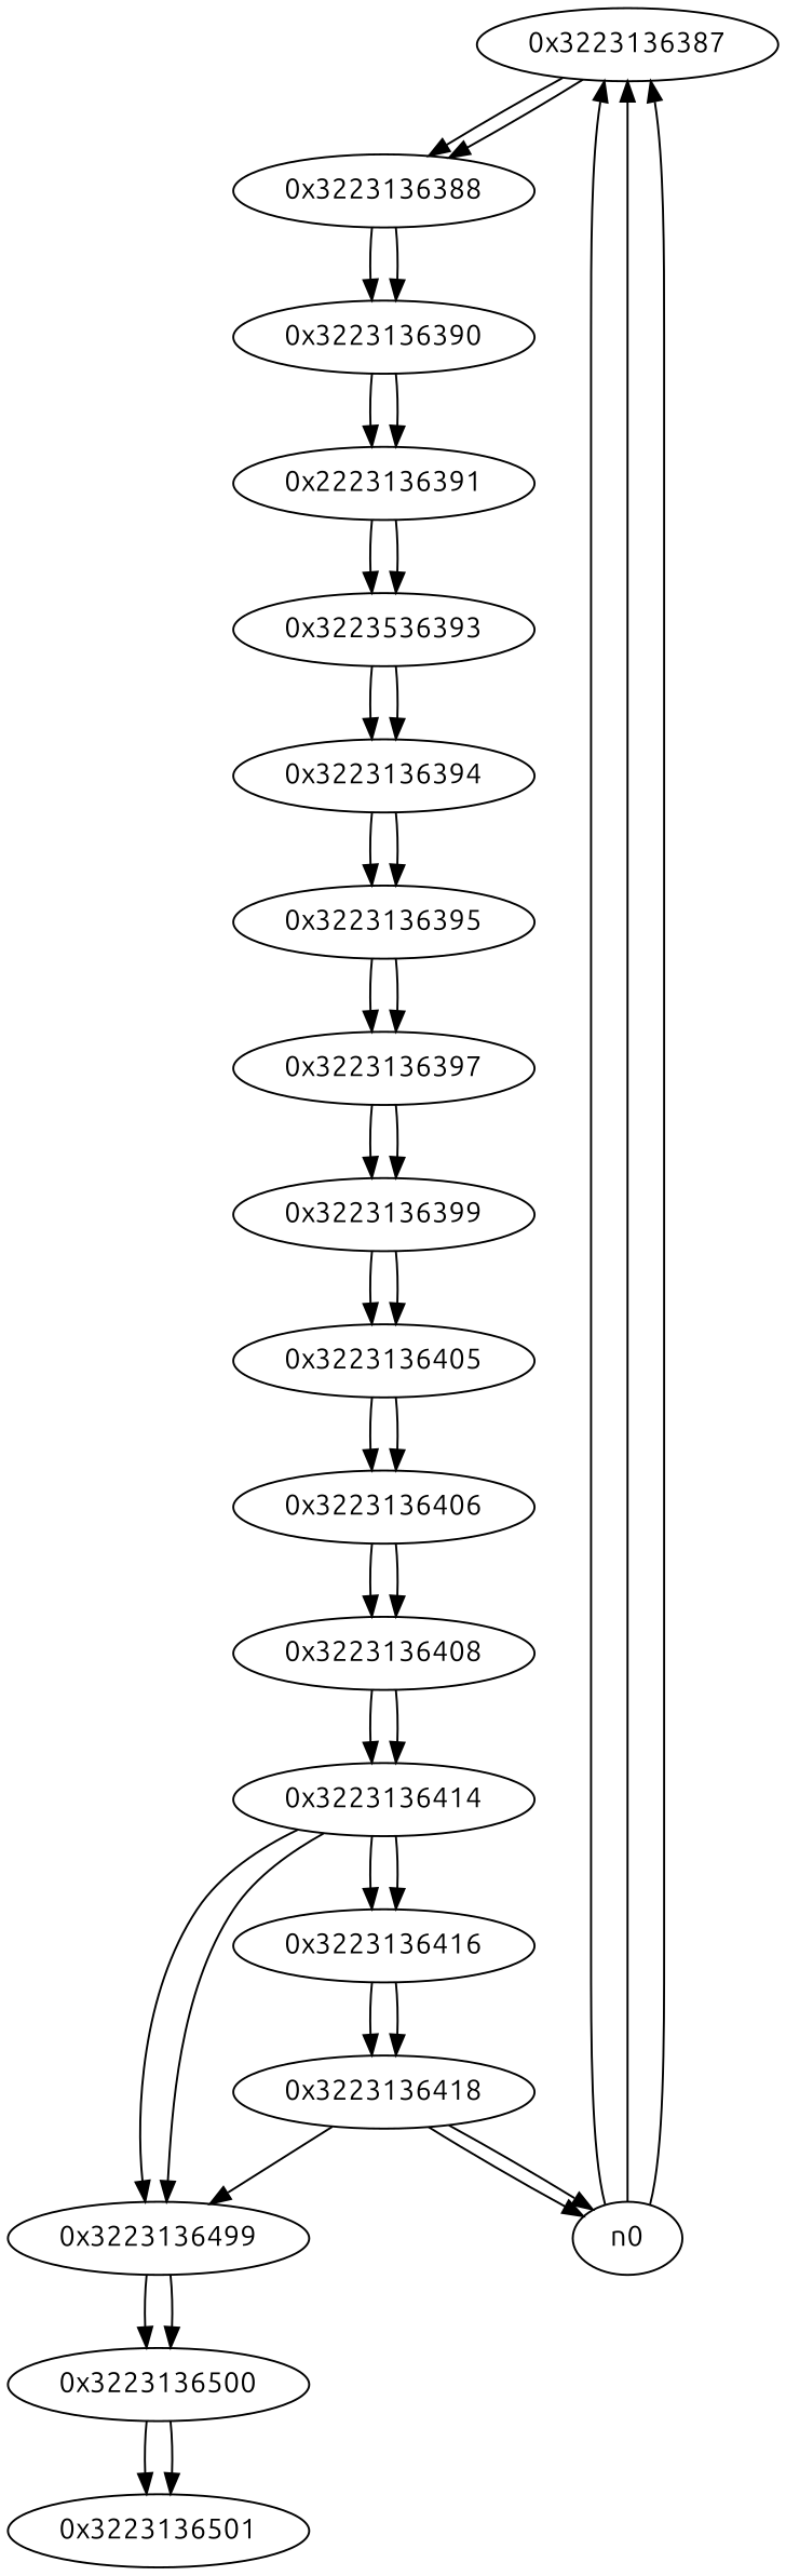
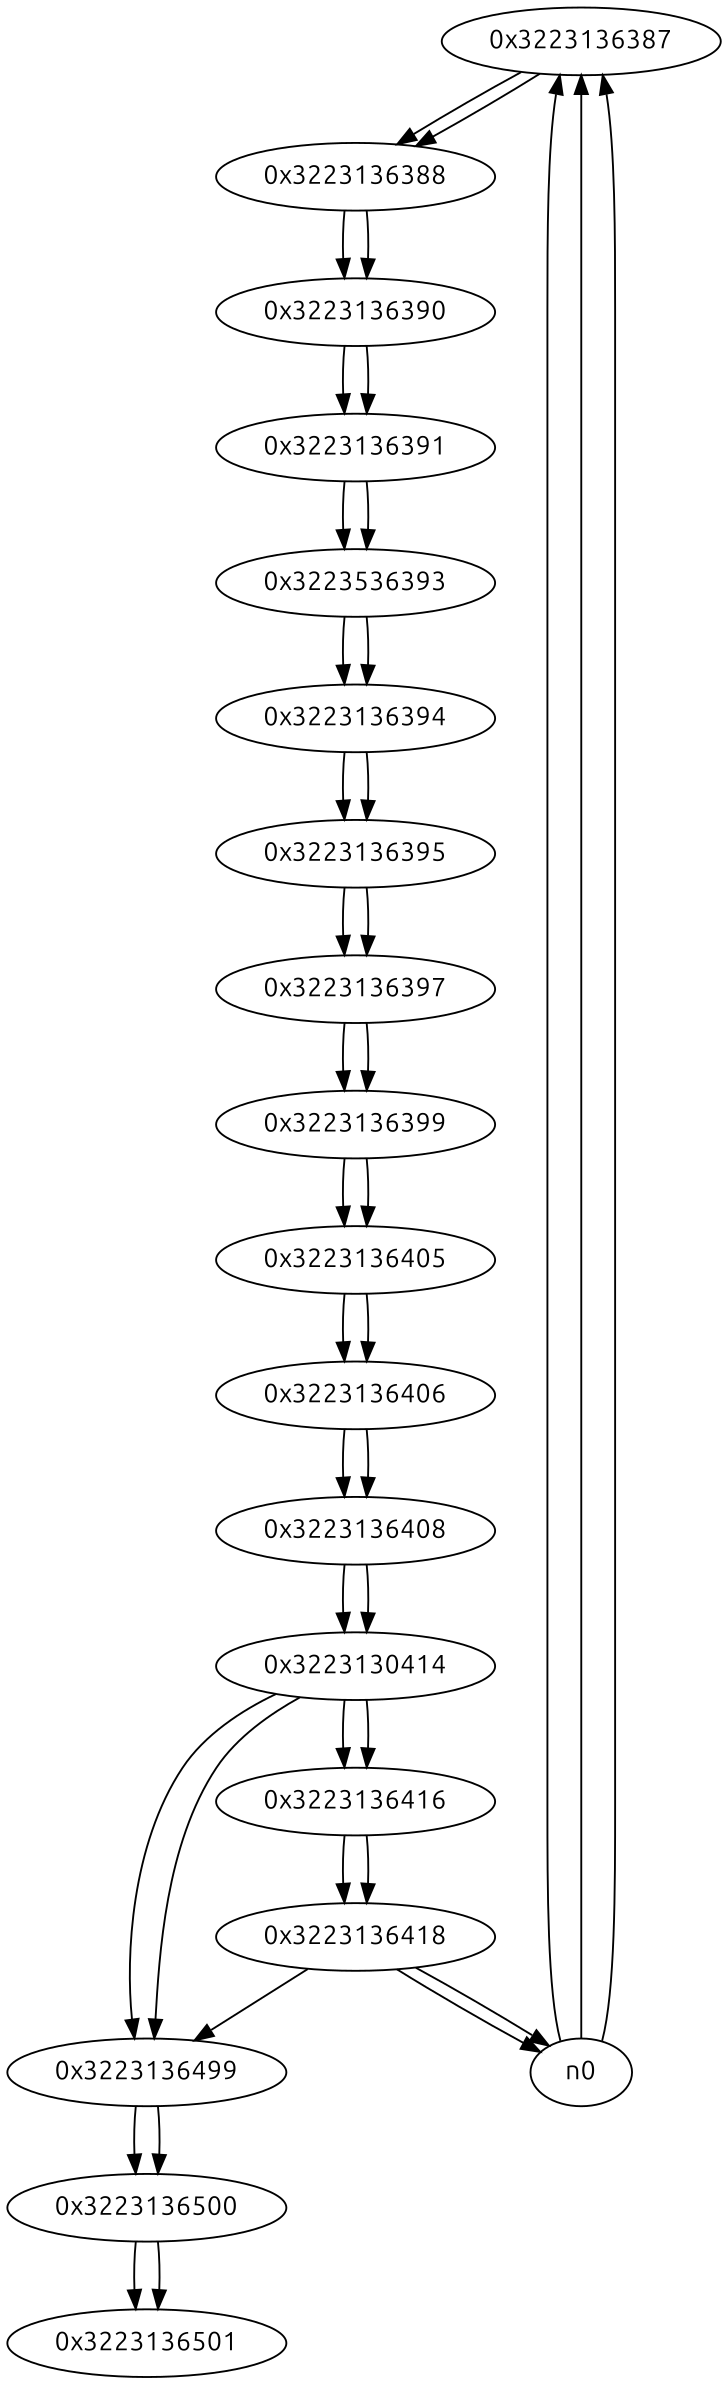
  digraph {
    fontname=Ubuntu
    node [fontname=Ubuntu]
    edge [fontname=Ubuntu]
    n1 [label="0x3223136387"]
    n2 [label="0x3223136388"]
    n3 [label="0x3223136390"]
-   n4 [label="0x2223136391"]
+   n4 [label="0x3223136391"]
    n5 [label="0x3223536393"]
    n6 [label="0x3223136394"]
    n7 [label="0x3223136395"]
    n8 [label="0x3223136397"]
    n9 [label="0x3223136399"]
    n10 [label="0x3223136405"]
    n11 [label="0x3223136406"]
    n12 [label="0x3223136408"]
-   n13 [label="0x3223136414"]
+   n13 [label="0x3223130414"]
    n14 [label="0x3223136416"]
    n16 [label="0x3223136499"]
    n15 [label="0x3223136418"]
    n17 [label="0x3223136500"]
    n0
    n18 [label="0x3223136501"]
    n1 -> n2
    n1 -> n2
    n2 -> n3
    n2 -> n3
    n3 -> n4
    n3 -> n4
    n4 -> n5
    n4 -> n5
    n5 -> n6
    n5 -> n6
    n6 -> n7
    n6 -> n7
    n7 -> n8
    n7 -> n8
    n8 -> n9
    n8 -> n9
    n9 -> n10
    n9 -> n10
    n10 -> n11
    n10 -> n11
    n11 -> n12
    n11 -> n12
    n12 -> n13
    n12 -> n13
    n13 -> n14
    n13 -> n14
    n13 -> n16
    n13 -> n16
    n14 -> n15
    n14 -> n15
    n16 -> n17
    n16 -> n17
    n15 -> n16
    n15 -> n0
    n15 -> n0
    n17 -> n18
    n17 -> n18
    n0 -> n1
    n0 -> n1
    n0 -> n1
  }
